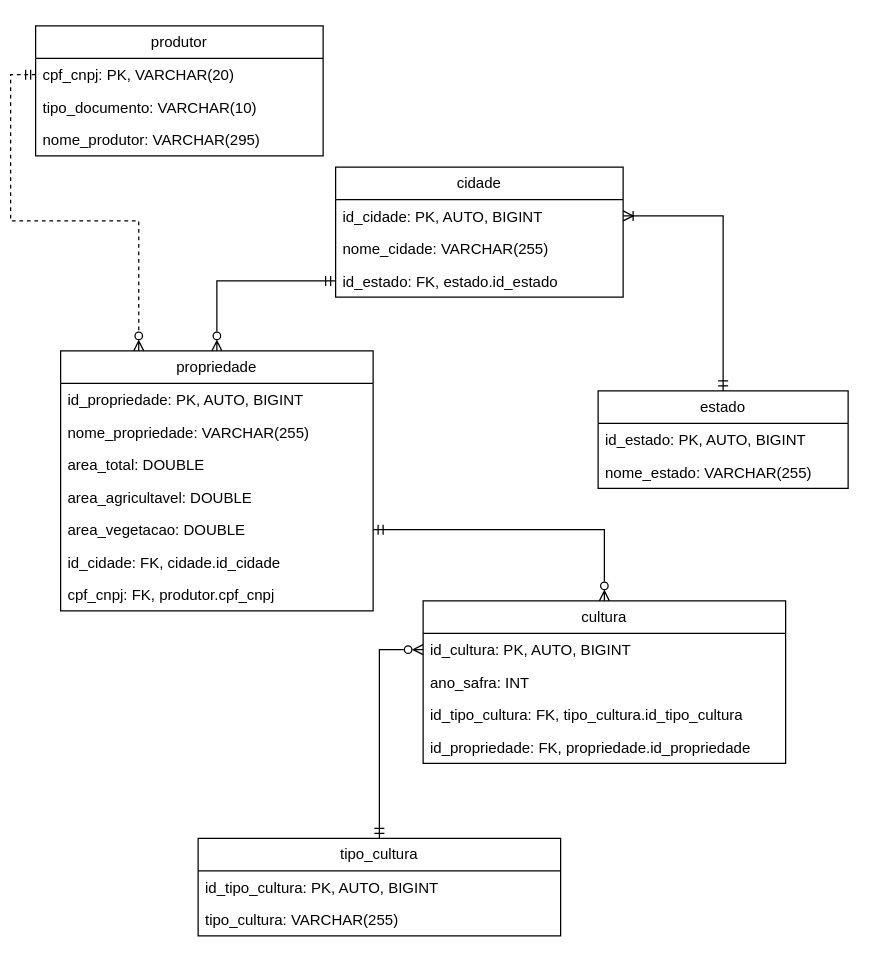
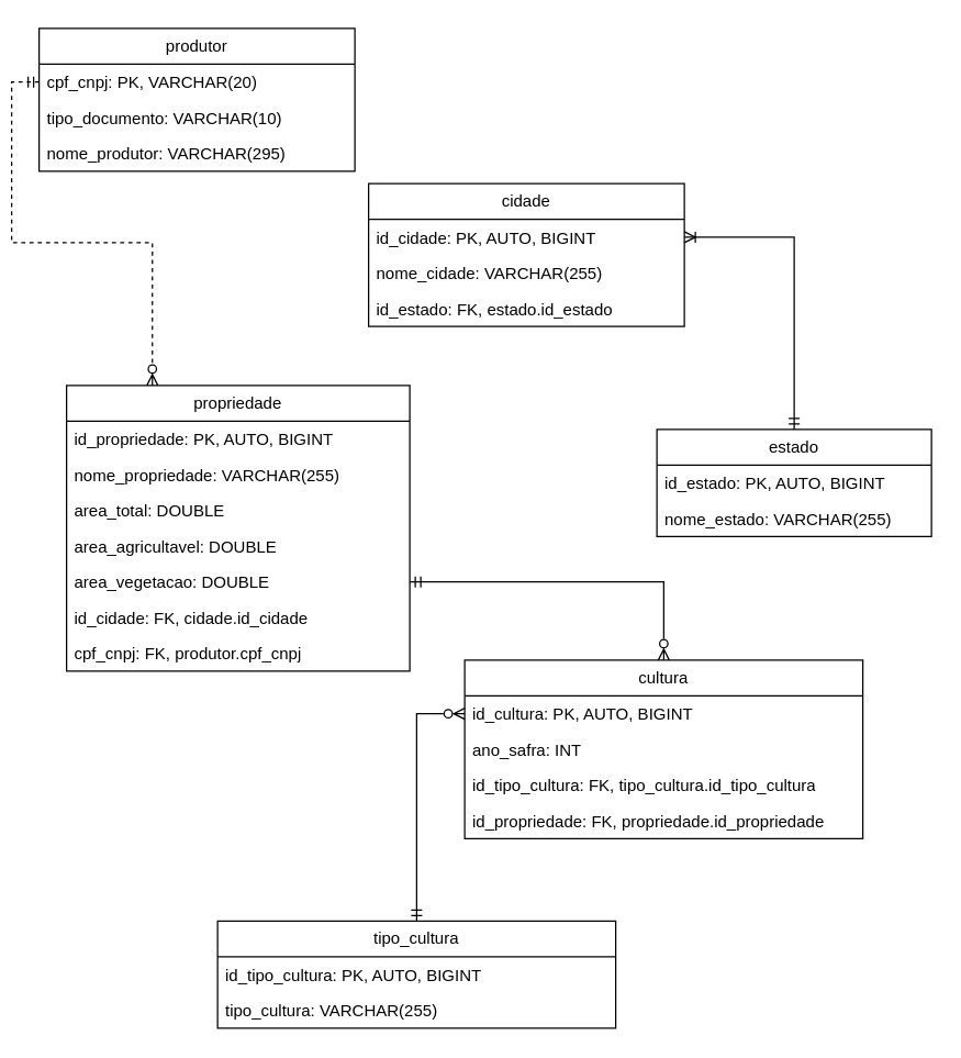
  <mxCell id="0" />
  <mxCell id="1" parent="0" />
  <mxCell id="2" value="" style="shape=tableRow;horizontal=0;startSize=0;swimlaneHead=0;swimlaneBody=0;fillColor=none;collapsible=0;dropTarget=0;points=[[0,0.5],[1,0.5]];portConstraint=eastwest;top=0;left=0;right=0;bottom=0;" parent="1" vertex="1"><mxGeometry x="310" y="170" width="180" height="30" as="geometry" /></mxCell>
  <mxCell id="3" value="" style="shape=partialRectangle;connectable=0;fillColor=none;top=0;left=0;bottom=0;right=0;editable=1;overflow=hidden;whiteSpace=wrap;html=1;" parent="2" vertex="1"><mxGeometry width="30" height="30" as="geometry"><mxRectangle width="30" height="30" as="alternateBounds" /></mxGeometry></mxCell>
  <mxCell id="4" value="" style="shape=partialRectangle;connectable=0;fillColor=none;top=0;left=0;bottom=0;right=0;editable=1;overflow=hidden;whiteSpace=wrap;html=1;" parent="1" vertex="1"><mxGeometry x="310" y="180" width="30" height="30" as="geometry"><mxRectangle width="30" height="30" as="alternateBounds" /></mxGeometry></mxCell>
  <mxCell id="5" value="" style="shape=tableRow;horizontal=0;startSize=0;swimlaneHead=0;swimlaneBody=0;fillColor=none;collapsible=0;dropTarget=0;points=[[0,0.5],[1,0.5]];portConstraint=eastwest;top=0;left=0;right=0;bottom=0;html=1;" parent="1" vertex="1"><mxGeometry x="90" y="350" width="180" height="30" as="geometry" /></mxCell>
  <mxCell id="6" value="" style="shape=partialRectangle;connectable=0;fillColor=none;top=0;left=0;bottom=0;right=0;editable=1;overflow=hidden;html=1;whiteSpace=wrap;" parent="5" vertex="1"><mxGeometry width="60" height="30" as="geometry"><mxRectangle width="60" height="30" as="alternateBounds" /></mxGeometry></mxCell>
  <mxCell id="7" value="produtor" style="swimlane;fontStyle=0;childLayout=stackLayout;horizontal=1;startSize=26;fillColor=none;horizontalStack=0;resizeParent=1;resizeParentMax=0;resizeLast=0;collapsible=1;marginBottom=0;whiteSpace=wrap;html=1;" parent="1" vertex="1"><mxGeometry x="20" y="20" width="230" height="104" as="geometry" /></mxCell>
  <mxCell id="8" value="cpf_cnpj: PK, VARCHAR(20)" style="text;strokeColor=none;fillColor=none;align=left;verticalAlign=top;spacingLeft=4;spacingRight=4;overflow=hidden;rotatable=0;points=[[0,0.5],[1,0.5]];portConstraint=eastwest;whiteSpace=wrap;html=1;" parent="7" vertex="1"><mxGeometry y="26" width="230" height="26" as="geometry" /></mxCell>
  <mxCell id="9" value="tipo_documento: VARCHAR(10)" style="text;strokeColor=none;fillColor=none;align=left;verticalAlign=top;spacingLeft=4;spacingRight=4;overflow=hidden;rotatable=0;points=[[0,0.5],[1,0.5]];portConstraint=eastwest;whiteSpace=wrap;html=1;" parent="7" vertex="1"><mxGeometry y="52" width="230" height="26" as="geometry" /></mxCell>
  <mxCell id="10" value="nome_produtor: VARCHAR(295)" style="text;strokeColor=none;fillColor=none;align=left;verticalAlign=top;spacingLeft=4;spacingRight=4;overflow=hidden;rotatable=0;points=[[0,0.5],[1,0.5]];portConstraint=eastwest;whiteSpace=wrap;html=1;" parent="7" vertex="1"><mxGeometry y="78" width="230" height="26" as="geometry" /></mxCell>
  <mxCell id="11" value="propriedade" style="swimlane;fontStyle=0;childLayout=stackLayout;horizontal=1;startSize=26;fillColor=none;horizontalStack=0;resizeParent=1;resizeParentMax=0;resizeLast=0;collapsible=1;marginBottom=0;whiteSpace=wrap;html=1;" parent="1" vertex="1"><mxGeometry x="40" y="280" width="250" height="208" as="geometry" /></mxCell>
  <mxCell id="12" value="id_propriedade: PK, AUTO, BIGINT" style="text;strokeColor=none;fillColor=none;align=left;verticalAlign=top;spacingLeft=4;spacingRight=4;overflow=hidden;rotatable=0;points=[[0,0.5],[1,0.5]];portConstraint=eastwest;whiteSpace=wrap;html=1;" parent="11" vertex="1"><mxGeometry y="26" width="250" height="26" as="geometry" /></mxCell>
  <mxCell id="13" value="nome_propriedade: VARCHAR(255)" style="text;strokeColor=none;fillColor=none;align=left;verticalAlign=top;spacingLeft=4;spacingRight=4;overflow=hidden;rotatable=0;points=[[0,0.5],[1,0.5]];portConstraint=eastwest;whiteSpace=wrap;html=1;" parent="11" vertex="1"><mxGeometry y="52" width="250" height="26" as="geometry" /></mxCell>
  <mxCell id="14" value="area_total: DOUBLE" style="text;strokeColor=none;fillColor=none;align=left;verticalAlign=top;spacingLeft=4;spacingRight=4;overflow=hidden;rotatable=0;points=[[0,0.5],[1,0.5]];portConstraint=eastwest;whiteSpace=wrap;html=1;" parent="11" vertex="1"><mxGeometry y="78" width="250" height="26" as="geometry" /></mxCell>
  <mxCell id="15" value="area_agricultavel: DOUBLE" style="text;strokeColor=none;fillColor=none;align=left;verticalAlign=top;spacingLeft=4;spacingRight=4;overflow=hidden;rotatable=0;points=[[0,0.5],[1,0.5]];portConstraint=eastwest;whiteSpace=wrap;html=1;" parent="11" vertex="1"><mxGeometry y="104" width="250" height="26" as="geometry" /></mxCell>
  <mxCell id="16" value="area_vegetacao: DOUBLE" style="text;strokeColor=none;fillColor=none;align=left;verticalAlign=top;spacingLeft=4;spacingRight=4;overflow=hidden;rotatable=0;points=[[0,0.5],[1,0.5]];portConstraint=eastwest;whiteSpace=wrap;html=1;" parent="11" vertex="1"><mxGeometry y="130" width="250" height="26" as="geometry" /></mxCell>
  <mxCell id="17" value="id_cidade: FK, cidade.id_cidade" style="text;strokeColor=none;fillColor=none;align=left;verticalAlign=top;spacingLeft=4;spacingRight=4;overflow=hidden;rotatable=0;points=[[0,0.5],[1,0.5]];portConstraint=eastwest;whiteSpace=wrap;html=1;" parent="11" vertex="1"><mxGeometry y="156" width="250" height="26" as="geometry" /></mxCell>
  <mxCell id="18" value="cpf_cnpj: FK, produtor.cpf_cnpj" style="text;strokeColor=none;fillColor=none;align=left;verticalAlign=top;spacingLeft=4;spacingRight=4;overflow=hidden;rotatable=0;points=[[0,0.5],[1,0.5]];portConstraint=eastwest;whiteSpace=wrap;html=1;" parent="11" vertex="1"><mxGeometry y="182" width="250" height="26" as="geometry" /></mxCell>
  <mxCell id="19" value="cidade" style="swimlane;fontStyle=0;childLayout=stackLayout;horizontal=1;startSize=26;fillColor=none;horizontalStack=0;resizeParent=1;resizeParentMax=0;resizeLast=0;collapsible=1;marginBottom=0;whiteSpace=wrap;html=1;" parent="1" vertex="1"><mxGeometry x="260" y="133" width="230" height="104" as="geometry" /></mxCell>
  <mxCell id="20" value="id_cidade: PK, AUTO, BIGINT" style="text;strokeColor=none;fillColor=none;align=left;verticalAlign=top;spacingLeft=4;spacingRight=4;overflow=hidden;rotatable=0;points=[[0,0.5],[1,0.5]];portConstraint=eastwest;whiteSpace=wrap;html=1;" parent="19" vertex="1"><mxGeometry y="26" width="230" height="26" as="geometry" /></mxCell>
  <mxCell id="21" value="nome_cidade: VARCHAR(255)" style="text;strokeColor=none;fillColor=none;align=left;verticalAlign=top;spacingLeft=4;spacingRight=4;overflow=hidden;rotatable=0;points=[[0,0.5],[1,0.5]];portConstraint=eastwest;whiteSpace=wrap;html=1;" parent="19" vertex="1"><mxGeometry y="52" width="230" height="26" as="geometry" /></mxCell>
  <mxCell id="22" value="id_estado: FK, estado.id_estado" style="text;strokeColor=none;fillColor=none;align=left;verticalAlign=top;spacingLeft=4;spacingRight=4;overflow=hidden;rotatable=0;points=[[0,0.5],[1,0.5]];portConstraint=eastwest;whiteSpace=wrap;html=1;" parent="19" vertex="1"><mxGeometry y="78" width="230" height="26" as="geometry" /></mxCell>
  <mxCell id="23" style="edgeStyle=orthogonalEdgeStyle;rounded=0;orthogonalLoop=1;jettySize=auto;html=1;exitX=0.5;exitY=0;exitDx=0;exitDy=0;entryX=1;entryY=0.5;entryDx=0;entryDy=0;startArrow=ERmandOne;startFill=0;endArrow=ERoneToMany;endFill=0;" parent="1" source="24" target="20" edge="1"><mxGeometry relative="1" as="geometry" /></mxCell>
  <mxCell id="24" value="estado" style="swimlane;fontStyle=0;childLayout=stackLayout;horizontal=1;startSize=26;fillColor=none;horizontalStack=0;resizeParent=1;resizeParentMax=0;resizeLast=0;collapsible=1;marginBottom=0;whiteSpace=wrap;html=1;" parent="1" vertex="1"><mxGeometry x="470" y="312" width="200" height="78" as="geometry" /></mxCell>
  <mxCell id="25" value="id_estado: PK, AUTO, BIGINT" style="text;strokeColor=none;fillColor=none;align=left;verticalAlign=top;spacingLeft=4;spacingRight=4;overflow=hidden;rotatable=0;points=[[0,0.5],[1,0.5]];portConstraint=eastwest;whiteSpace=wrap;html=1;" parent="24" vertex="1"><mxGeometry y="26" width="200" height="26" as="geometry" /></mxCell>
  <mxCell id="26" value="nome_estado: VARCHAR(255)" style="text;strokeColor=none;fillColor=none;align=left;verticalAlign=top;spacingLeft=4;spacingRight=4;overflow=hidden;rotatable=0;points=[[0,0.5],[1,0.5]];portConstraint=eastwest;whiteSpace=wrap;html=1;" parent="24" vertex="1"><mxGeometry y="52" width="200" height="26" as="geometry" /></mxCell>
- <mxCell id="27" style="edgeStyle=orthogonalEdgeStyle;rounded=0;orthogonalLoop=1;jettySize=auto;html=1;exitX=0;exitY=0.5;exitDx=0;exitDy=0;entryX=0.5;entryY=0;entryDx=0;entryDy=0;startArrow=ERmandOne;startFill=0;endArrow=ERzeroToMany;endFill=0;" parent="1" source="22" target="11" edge="1"><mxGeometry relative="1" as="geometry" /></mxCell>
  <mxCell id="28" value="cultura" style="swimlane;fontStyle=0;childLayout=stackLayout;horizontal=1;startSize=26;fillColor=none;horizontalStack=0;resizeParent=1;resizeParentMax=0;resizeLast=0;collapsible=1;marginBottom=0;whiteSpace=wrap;html=1;" parent="1" vertex="1"><mxGeometry x="330" y="480" width="290" height="130" as="geometry" /></mxCell>
  <mxCell id="29" value="id_cultura: PK, AUTO, BIGINT" style="text;strokeColor=none;fillColor=none;align=left;verticalAlign=top;spacingLeft=4;spacingRight=4;overflow=hidden;rotatable=0;points=[[0,0.5],[1,0.5]];portConstraint=eastwest;whiteSpace=wrap;html=1;" parent="28" vertex="1"><mxGeometry y="26" width="290" height="26" as="geometry" /></mxCell>
  <mxCell id="30" value="ano_safra: INT" style="text;strokeColor=none;fillColor=none;align=left;verticalAlign=top;spacingLeft=4;spacingRight=4;overflow=hidden;rotatable=0;points=[[0,0.5],[1,0.5]];portConstraint=eastwest;whiteSpace=wrap;html=1;" parent="28" vertex="1"><mxGeometry y="52" width="290" height="26" as="geometry" /></mxCell>
  <mxCell id="31" value="id_tipo_cultura: FK, tipo_cultura.id_tipo_cultura" style="text;strokeColor=none;fillColor=none;align=left;verticalAlign=top;spacingLeft=4;spacingRight=4;overflow=hidden;rotatable=0;points=[[0,0.5],[1,0.5]];portConstraint=eastwest;whiteSpace=wrap;html=1;" parent="28" vertex="1"><mxGeometry y="78" width="290" height="26" as="geometry" /></mxCell>
  <mxCell id="32" value="id_propriedade: FK, propriedade.id_propriedade" style="text;strokeColor=none;fillColor=none;align=left;verticalAlign=top;spacingLeft=4;spacingRight=4;overflow=hidden;rotatable=0;points=[[0,0.5],[1,0.5]];portConstraint=eastwest;whiteSpace=wrap;html=1;" parent="28" vertex="1"><mxGeometry y="104" width="290" height="26" as="geometry" /></mxCell>
  <mxCell id="33" style="edgeStyle=orthogonalEdgeStyle;rounded=0;orthogonalLoop=1;jettySize=auto;html=1;exitX=0.5;exitY=0;exitDx=0;exitDy=0;entryX=0;entryY=0.5;entryDx=0;entryDy=0;startArrow=ERmandOne;startFill=0;endArrow=ERzeroToMany;endFill=0;" parent="1" source="34" target="29" edge="1"><mxGeometry relative="1" as="geometry" /></mxCell>
  <mxCell id="34" value="tipo_cultura" style="swimlane;fontStyle=0;childLayout=stackLayout;horizontal=1;startSize=26;fillColor=none;horizontalStack=0;resizeParent=1;resizeParentMax=0;resizeLast=0;collapsible=1;marginBottom=0;whiteSpace=wrap;html=1;" parent="1" vertex="1"><mxGeometry x="150" y="670" width="290" height="78" as="geometry" /></mxCell>
  <mxCell id="35" value="id_tipo_cultura: PK, AUTO, BIGINT" style="text;strokeColor=none;fillColor=none;align=left;verticalAlign=top;spacingLeft=4;spacingRight=4;overflow=hidden;rotatable=0;points=[[0,0.5],[1,0.5]];portConstraint=eastwest;whiteSpace=wrap;html=1;" parent="34" vertex="1"><mxGeometry y="26" width="290" height="26" as="geometry" /></mxCell>
  <mxCell id="36" value="tipo_cultura: VARCHAR(255)" style="text;strokeColor=none;fillColor=none;align=left;verticalAlign=top;spacingLeft=4;spacingRight=4;overflow=hidden;rotatable=0;points=[[0,0.5],[1,0.5]];portConstraint=eastwest;whiteSpace=wrap;html=1;" parent="34" vertex="1"><mxGeometry y="52" width="290" height="26" as="geometry" /></mxCell>
  <mxCell id="37" style="edgeStyle=orthogonalEdgeStyle;rounded=0;orthogonalLoop=1;jettySize=auto;html=1;exitX=1;exitY=0.5;exitDx=0;exitDy=0;entryX=0.5;entryY=0;entryDx=0;entryDy=0;endArrow=ERzeroToMany;endFill=0;startArrow=ERmandOne;startFill=0;" parent="1" source="16" target="28" edge="1"><mxGeometry relative="1" as="geometry" /></mxCell>
  <mxCell id="38" style="edgeStyle=orthogonalEdgeStyle;rounded=0;orthogonalLoop=1;jettySize=auto;html=1;exitX=0;exitY=0.5;exitDx=0;exitDy=0;entryX=0.25;entryY=0;entryDx=0;entryDy=0;startArrow=ERmandOne;startFill=0;endArrow=ERzeroToMany;endFill=0;dashed=1;" parent="1" source="8" target="11" edge="1"><mxGeometry relative="1" as="geometry" /></mxCell>
